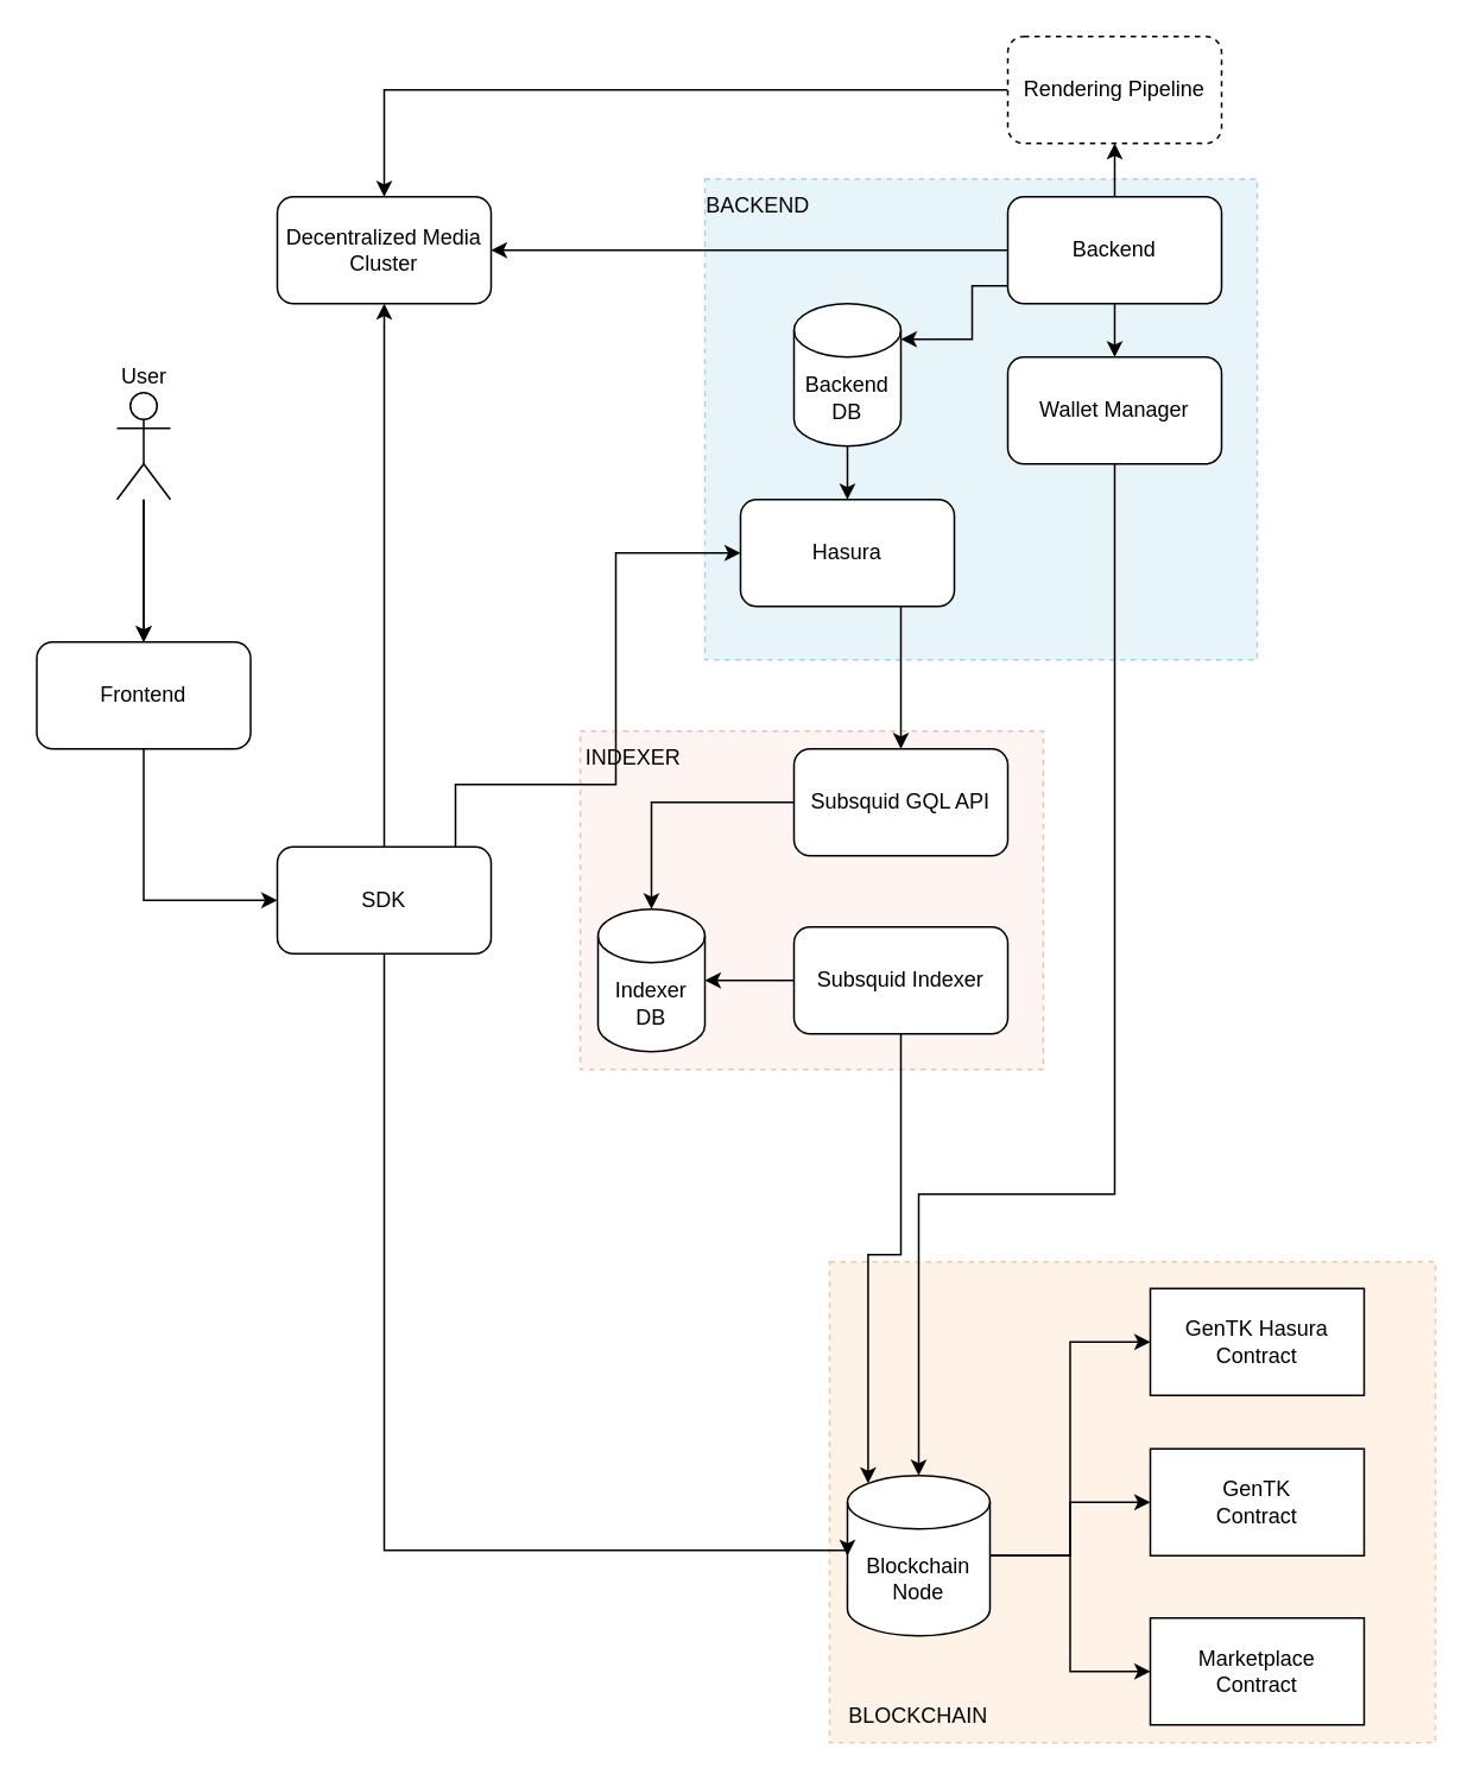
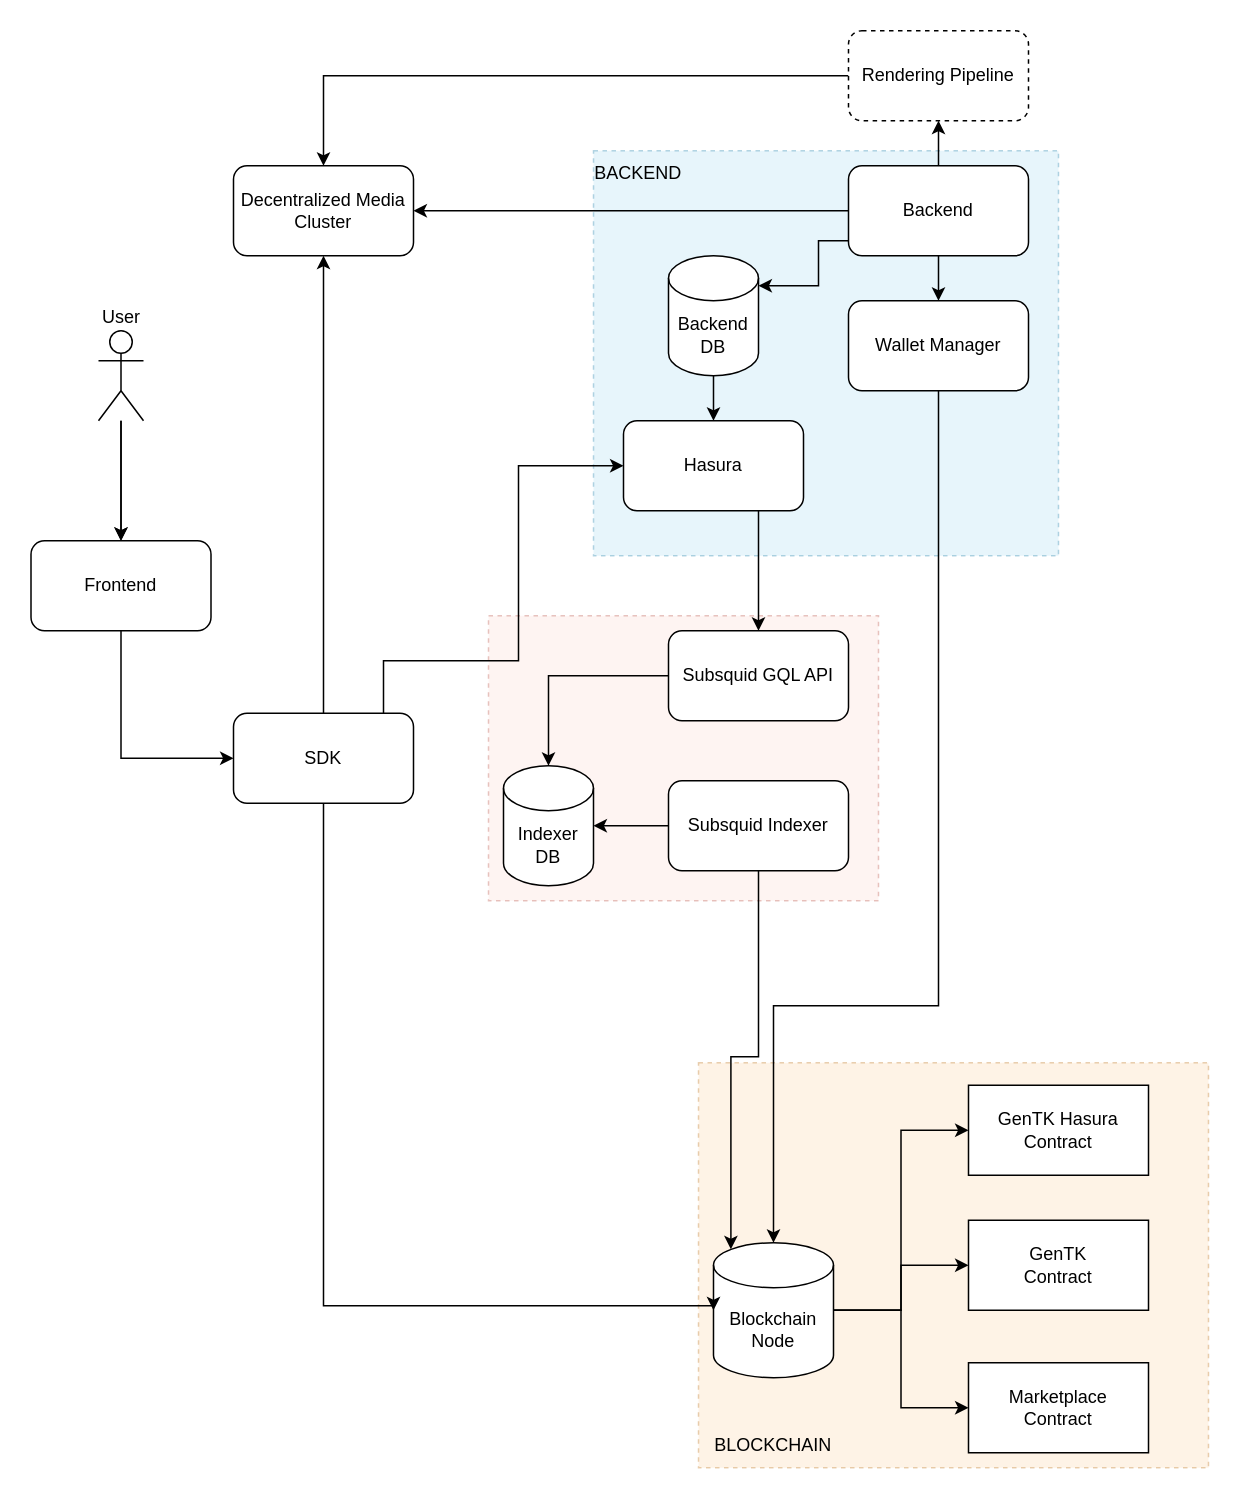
  <mxCell id="0" />
  <mxCell id="1" parent="0" />
  <mxCell id="2" value="" style="rounded=0;whiteSpace=wrap;html=1;fillColor=#fad7ac;dashed=1;strokeColor=#b46504;opacity=30;" parent="1" vertex="1"><mxGeometry x="465" y="708" width="340" height="270" as="geometry" /></mxCell>
  <mxCell id="3" value="" style="rounded=0;whiteSpace=wrap;html=1;fillColor=#fad9d5;dashed=1;opacity=30;strokeColor=#ae4132;" parent="1" vertex="1"><mxGeometry x="325" y="410" width="260" height="190" as="geometry" /></mxCell>
  <mxCell id="4" value="" style="rounded=0;whiteSpace=wrap;html=1;fillColor=#b1ddf0;dashed=1;strokeColor=#10739e;gradientColor=none;opacity=30;" parent="1" vertex="1"><mxGeometry x="395" y="100" width="310" height="270" as="geometry" /></mxCell>
  <mxCell id="5" style="edgeStyle=orthogonalEdgeStyle;rounded=0;orthogonalLoop=1;jettySize=auto;html=1;" parent="1" source="7" target="8" edge="1"><mxGeometry relative="1" as="geometry" /></mxCell>
  <mxCell id="6" style="edgeStyle=orthogonalEdgeStyle;rounded=0;orthogonalLoop=1;jettySize=auto;html=1;entryX=0.145;entryY=0;entryDx=0;entryDy=4.35;entryPerimeter=0;" parent="1" source="7" target="15" edge="1"><mxGeometry relative="1" as="geometry" /></mxCell>
  <mxCell id="7" value="Subsquid Indexer" style="rounded=1;whiteSpace=wrap;html=1;" parent="1" vertex="1"><mxGeometry x="445" y="520" width="120" height="60" as="geometry" /></mxCell>
  <mxCell id="8" value="Indexer DB" style="shape=cylinder3;whiteSpace=wrap;html=1;boundedLbl=1;backgroundOutline=1;size=15;" parent="1" vertex="1"><mxGeometry x="335" y="510" width="60" height="80" as="geometry" /></mxCell>
  <mxCell id="9" style="edgeStyle=orthogonalEdgeStyle;rounded=0;orthogonalLoop=1;jettySize=auto;html=1;entryX=0.5;entryY=0;entryDx=0;entryDy=0;entryPerimeter=0;" parent="1" source="10" target="8" edge="1"><mxGeometry relative="1" as="geometry" /></mxCell>
  <mxCell id="10" value="Subsquid GQL API" style="rounded=1;whiteSpace=wrap;html=1;" parent="1" vertex="1"><mxGeometry x="445" y="420" width="120" height="60" as="geometry" /></mxCell>
  <mxCell id="11" value="GenTK Hasura&lt;br&gt;Contract" style="rounded=0;whiteSpace=wrap;html=1;" parent="1" vertex="1"><mxGeometry x="645" y="723" width="120" height="60" as="geometry" /></mxCell>
  <mxCell id="12" style="edgeStyle=orthogonalEdgeStyle;rounded=0;orthogonalLoop=1;jettySize=auto;html=1;entryX=0;entryY=0.5;entryDx=0;entryDy=0;" parent="1" source="15" target="11" edge="1"><mxGeometry relative="1" as="geometry" /></mxCell>
  <mxCell id="13" style="edgeStyle=orthogonalEdgeStyle;rounded=0;orthogonalLoop=1;jettySize=auto;html=1;entryX=0;entryY=0.5;entryDx=0;entryDy=0;" parent="1" source="15" target="16" edge="1"><mxGeometry relative="1" as="geometry" /></mxCell>
  <mxCell id="14" style="edgeStyle=orthogonalEdgeStyle;rounded=0;orthogonalLoop=1;jettySize=auto;html=1;entryX=0;entryY=0.5;entryDx=0;entryDy=0;" parent="1" source="15" target="17" edge="1"><mxGeometry relative="1" as="geometry" /></mxCell>
  <mxCell id="15" value="Blockchain Node" style="shape=cylinder3;whiteSpace=wrap;html=1;boundedLbl=1;backgroundOutline=1;size=15;" parent="1" vertex="1"><mxGeometry x="475" y="828" width="80" height="90" as="geometry" /></mxCell>
  <mxCell id="16" value="GenTK&lt;br&gt;Contract" style="rounded=0;whiteSpace=wrap;html=1;" parent="1" vertex="1"><mxGeometry x="645" y="813" width="120" height="60" as="geometry" /></mxCell>
  <mxCell id="17" value="Marketplace&lt;br&gt;Contract" style="rounded=0;whiteSpace=wrap;html=1;" parent="1" vertex="1"><mxGeometry x="645" y="908" width="120" height="60" as="geometry" /></mxCell>
  <mxCell id="18" value="" style="edgeStyle=orthogonalEdgeStyle;rounded=0;orthogonalLoop=1;jettySize=auto;html=1;" parent="1" source="21" target="31" edge="1"><mxGeometry relative="1" as="geometry" /></mxCell>
  <mxCell id="19" style="edgeStyle=orthogonalEdgeStyle;rounded=0;orthogonalLoop=1;jettySize=auto;html=1;" parent="1" source="21" target="38" edge="1"><mxGeometry relative="1" as="geometry"><Array as="points"><mxPoint x="255" y="440" /><mxPoint x="345" y="440" /></Array></mxGeometry></mxCell>
  <mxCell id="20" style="edgeStyle=orthogonalEdgeStyle;rounded=0;orthogonalLoop=1;jettySize=auto;html=1;entryX=0;entryY=0.5;entryDx=0;entryDy=0;entryPerimeter=0;" parent="1" source="21" target="15" edge="1"><mxGeometry relative="1" as="geometry"><Array as="points"><mxPoint x="215" y="870" /><mxPoint x="475" y="870" /></Array></mxGeometry></mxCell>
  <mxCell id="21" value="SDK" style="rounded=1;whiteSpace=wrap;html=1;" parent="1" vertex="1"><mxGeometry x="155" y="475" width="120" height="60" as="geometry" /></mxCell>
  <mxCell id="22" value="" style="edgeStyle=orthogonalEdgeStyle;rounded=0;orthogonalLoop=1;jettySize=auto;html=1;" parent="1" source="26" target="28" edge="1"><mxGeometry relative="1" as="geometry" /></mxCell>
  <mxCell id="23" value="" style="edgeStyle=orthogonalEdgeStyle;rounded=0;orthogonalLoop=1;jettySize=auto;html=1;" parent="1" source="26" target="30" edge="1"><mxGeometry relative="1" as="geometry" /></mxCell>
  <mxCell id="24" style="edgeStyle=orthogonalEdgeStyle;rounded=0;orthogonalLoop=1;jettySize=auto;html=1;" parent="1" source="26" target="31" edge="1"><mxGeometry relative="1" as="geometry" /></mxCell>
  <mxCell id="25" style="edgeStyle=orthogonalEdgeStyle;rounded=0;orthogonalLoop=1;jettySize=auto;html=1;" parent="1" source="26" target="36" edge="1"><mxGeometry relative="1" as="geometry"><Array as="points"><mxPoint x="545" y="160" /><mxPoint x="545" y="190" /></Array></mxGeometry></mxCell>
  <mxCell id="26" value="Backend" style="rounded=1;whiteSpace=wrap;html=1;" parent="1" vertex="1"><mxGeometry x="565" y="110" width="120" height="60" as="geometry" /></mxCell>
  <mxCell id="27" style="edgeStyle=orthogonalEdgeStyle;rounded=0;orthogonalLoop=1;jettySize=auto;html=1;exitX=0.5;exitY=1;exitDx=0;exitDy=0;" parent="1" source="28" target="15" edge="1"><mxGeometry relative="1" as="geometry"><Array as="points"><mxPoint x="625" y="670" /><mxPoint x="515" y="670" /></Array></mxGeometry></mxCell>
  <mxCell id="28" value="Wallet Manager" style="rounded=1;whiteSpace=wrap;html=1;" parent="1" vertex="1"><mxGeometry x="565" y="200" width="120" height="60" as="geometry" /></mxCell>
  <mxCell id="29" style="edgeStyle=orthogonalEdgeStyle;rounded=0;orthogonalLoop=1;jettySize=auto;html=1;" parent="1" source="30" target="31" edge="1"><mxGeometry relative="1" as="geometry" /></mxCell>
  <mxCell id="30" value="Rendering Pipeline" style="rounded=1;whiteSpace=wrap;html=1;dashed=1;" parent="1" vertex="1"><mxGeometry x="565" y="20" width="120" height="60" as="geometry" /></mxCell>
  <mxCell id="31" value="Decentralized Media Cluster" style="rounded=1;whiteSpace=wrap;html=1;" parent="1" vertex="1"><mxGeometry x="155" y="110" width="120" height="60" as="geometry" /></mxCell>
  <mxCell id="32" style="edgeStyle=orthogonalEdgeStyle;rounded=0;orthogonalLoop=1;jettySize=auto;html=1;entryX=0.5;entryY=0;entryDx=0;entryDy=0;" edge="1" parent="1" source="34" target="43"><mxGeometry relative="1" as="geometry" /></mxCell>
  <mxCell id="33" value="" style="edgeStyle=orthogonalEdgeStyle;rounded=0;orthogonalLoop=1;jettySize=auto;html=1;" edge="1" parent="1" source="34" target="43"><mxGeometry relative="1" as="geometry" /></mxCell>
  <mxCell id="34" value="User" style="shape=umlActor;verticalLabelPosition=top;verticalAlign=bottom;html=1;outlineConnect=0;labelPosition=center;align=center;" parent="1" vertex="1"><mxGeometry x="65" y="220" width="30" height="60" as="geometry" /></mxCell>
  <mxCell id="35" style="edgeStyle=orthogonalEdgeStyle;rounded=0;orthogonalLoop=1;jettySize=auto;html=1;" parent="1" source="36" target="38" edge="1"><mxGeometry relative="1" as="geometry" /></mxCell>
  <mxCell id="36" value="Backend DB" style="shape=cylinder3;whiteSpace=wrap;html=1;boundedLbl=1;backgroundOutline=1;size=15;" parent="1" vertex="1"><mxGeometry x="445" y="170" width="60" height="80" as="geometry" /></mxCell>
  <mxCell id="37" style="edgeStyle=orthogonalEdgeStyle;rounded=0;orthogonalLoop=1;jettySize=auto;html=1;entryX=0.5;entryY=0;entryDx=0;entryDy=0;" parent="1" source="38" target="10" edge="1"><mxGeometry relative="1" as="geometry"><Array as="points"><mxPoint x="505" y="300" /></Array></mxGeometry></mxCell>
  <mxCell id="38" value="Hasura" style="rounded=1;whiteSpace=wrap;html=1;" parent="1" vertex="1"><mxGeometry x="415" y="280" width="120" height="60" as="geometry" /></mxCell>
  <mxCell id="39" value="BLOCKCHAIN" style="text;html=1;strokeColor=none;fillColor=none;align=center;verticalAlign=middle;whiteSpace=wrap;rounded=0;" parent="1" vertex="1"><mxGeometry x="485" y="948" width="60" height="30" as="geometry" /></mxCell>
- <mxCell id="40" value="INDEXER" style="text;html=1;strokeColor=none;fillColor=none;align=center;verticalAlign=middle;whiteSpace=wrap;rounded=0;" parent="1" vertex="1"><mxGeometry x="325" y="410" width="60" height="30" as="geometry" /></mxCell>
  <mxCell id="41" value="BACKEND" style="text;html=1;strokeColor=none;fillColor=none;align=center;verticalAlign=middle;whiteSpace=wrap;rounded=0;" parent="1" vertex="1"><mxGeometry x="395" y="100" width="60" height="30" as="geometry" /></mxCell>
  <mxCell id="42" style="edgeStyle=orthogonalEdgeStyle;rounded=0;orthogonalLoop=1;jettySize=auto;html=1;entryX=0;entryY=0.5;entryDx=0;entryDy=0;exitX=0.5;exitY=1;exitDx=0;exitDy=0;" edge="1" parent="1" source="43" target="21"><mxGeometry relative="1" as="geometry" /></mxCell>
  <mxCell id="43" value="Frontend" style="rounded=1;whiteSpace=wrap;html=1;" vertex="1" parent="1"><mxGeometry x="20" y="360" width="120" height="60" as="geometry" /></mxCell>
